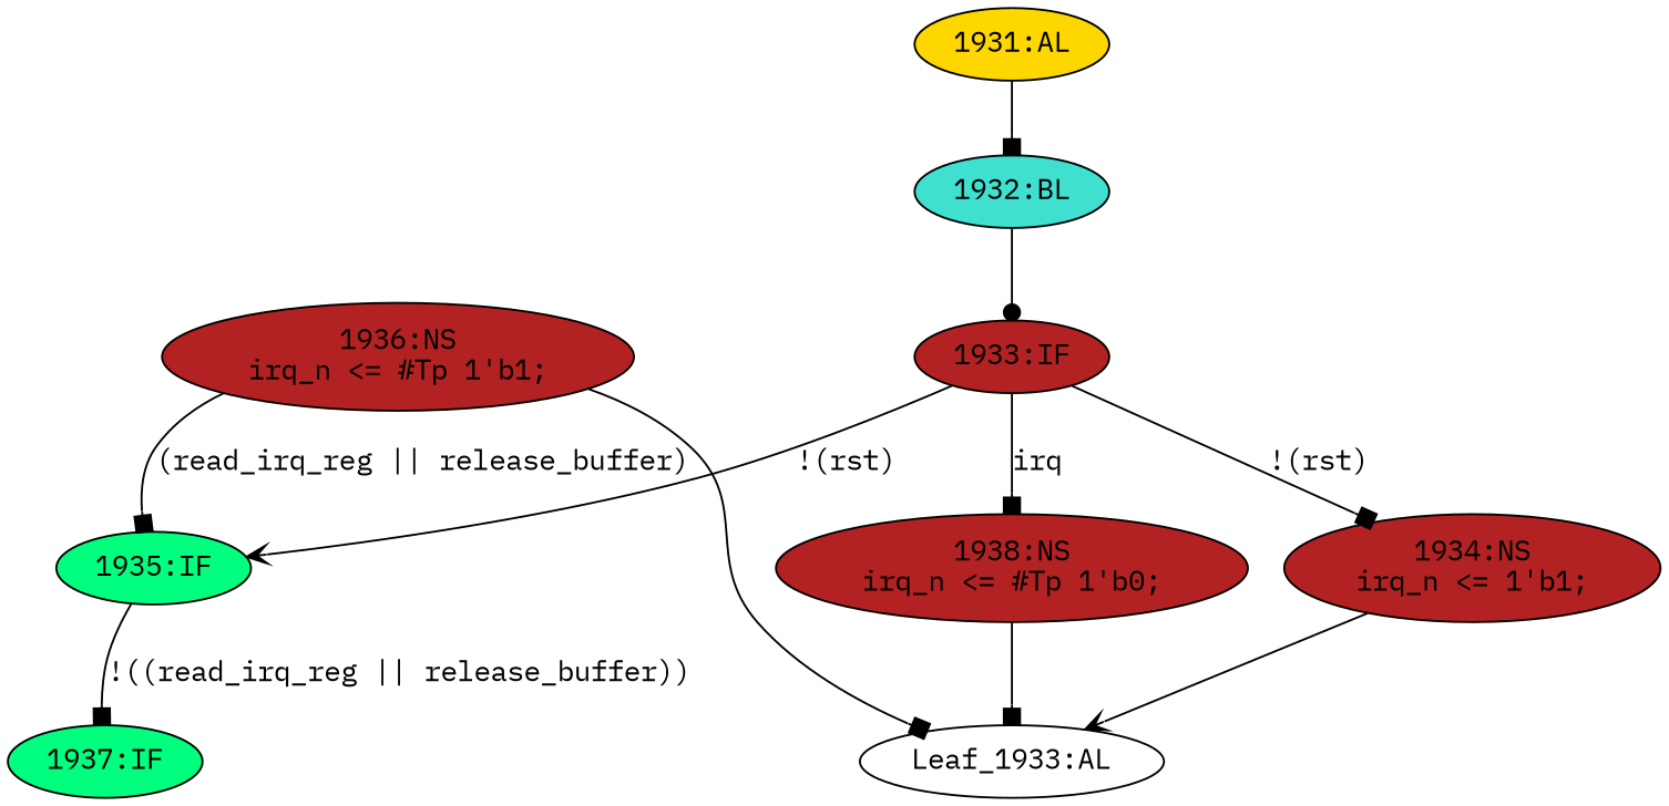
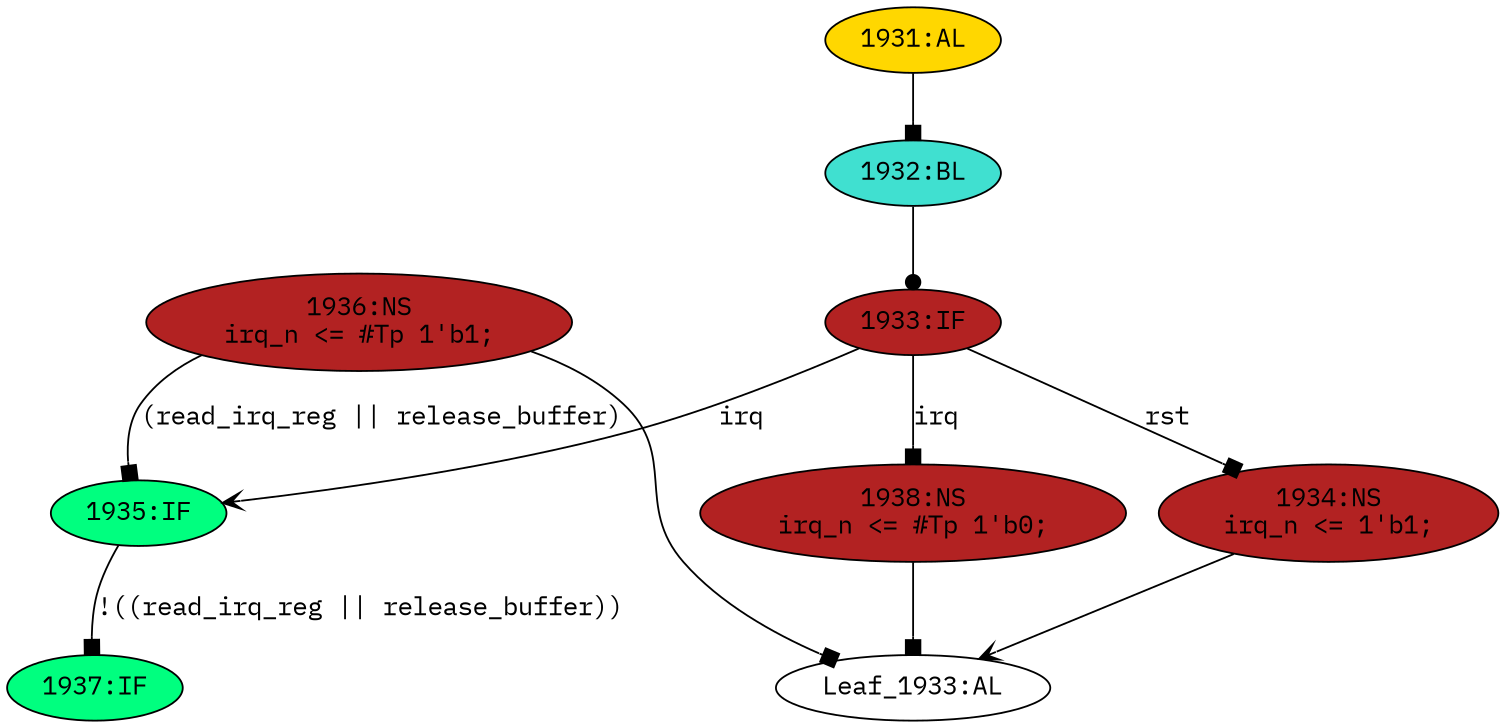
  strict digraph {
    fontname="IBM Plex Mono"
    node [fillcolor=firebrick fontname="IBM Plex Mono" statements="[]" style=filled typ=NonblockingSubstitution]
    edge [arrowhead=box cond="[]" fontname="IBM Plex Mono" lineno=None]
    n1 [ast="<pyverilog.vparser.ast.NonblockingSubstitution object at 0x7fd773256850>" label="1934:NS\nirq_n <= 1'b1;" statements="[<pyverilog.vparser.ast.NonblockingSubstitution object at 0x7fd773256850>]"]
    n2 [def_var="['irq_n']" label="Leaf_1933:AL" fillcolor="" statements="" style="" typ=""]
    n3 [ast="<pyverilog.vparser.ast.IfStatement object at 0x7fd773256310>" fillcolor=springgreen label="1937:IF" typ=IfStatement]
    n4 [ast="<pyverilog.vparser.ast.NonblockingSubstitution object at 0x7fd773256350>" label="1938:NS\nirq_n <= #Tp 1'b0;" statements="[<pyverilog.vparser.ast.NonblockingSubstitution object at 0x7fd773256350>]"]
    n5 [ast="<pyverilog.vparser.ast.IfStatement object at 0x7fd7732562d0>" fillcolor=springgreen label="1935:IF" typ=IfStatement]
    n6 [ast="<pyverilog.vparser.ast.NonblockingSubstitution object at 0x7fd773256550>" label="1936:NS\nirq_n <= #Tp 1'b1;" statements="[<pyverilog.vparser.ast.NonblockingSubstitution object at 0x7fd773256550>]"]
    n7 [ast="<pyverilog.vparser.ast.Block object at 0x7fd7732569d0>" fillcolor=turquoise label="1932:BL" typ=Block]
    n8 [ast="<pyverilog.vparser.ast.IfStatement object at 0x7fd773256290>" label="1933:IF" typ=IfStatement]
    n9 [ast="<pyverilog.vparser.ast.Always object at 0x7fd773256a10>" clk_sens=True fillcolor=gold label="1931:AL" sens="['clk', 'rst']" typ=Always use_var="['read_irq_reg', 'irq', 'release_buffer', 'rst']"]
    n1 -> n2 [arrowhead=vee]
    n4 -> n2
    n5 -> n3 [cond="['read_irq_reg', 'release_buffer']" label="!((read_irq_reg || release_buffer))" lineno=1935]
    n6 -> n2
    n6 -> n5 [cond="['read_irq_reg', 'release_buffer']" label="(read_irq_reg || release_buffer)" lineno=1935]
    n7 -> n8 [arrowhead=dot]
-   n8 -> n1 [cond="['rst']" label="!(rst)" lineno=1933]
+   n8 -> n1 [cond="['rst']" label=rst lineno=1933]
    n8 -> n4 [cond="['irq']" label=irq lineno=1937]
-   n8 -> n5 [arrowhead=vee cond="['rst']" label="!(rst)" lineno=1933]
+   n8 -> n5 [arrowhead=vee cond="['rst']" label=irq lineno=1933]
    n9 -> n7
  }
